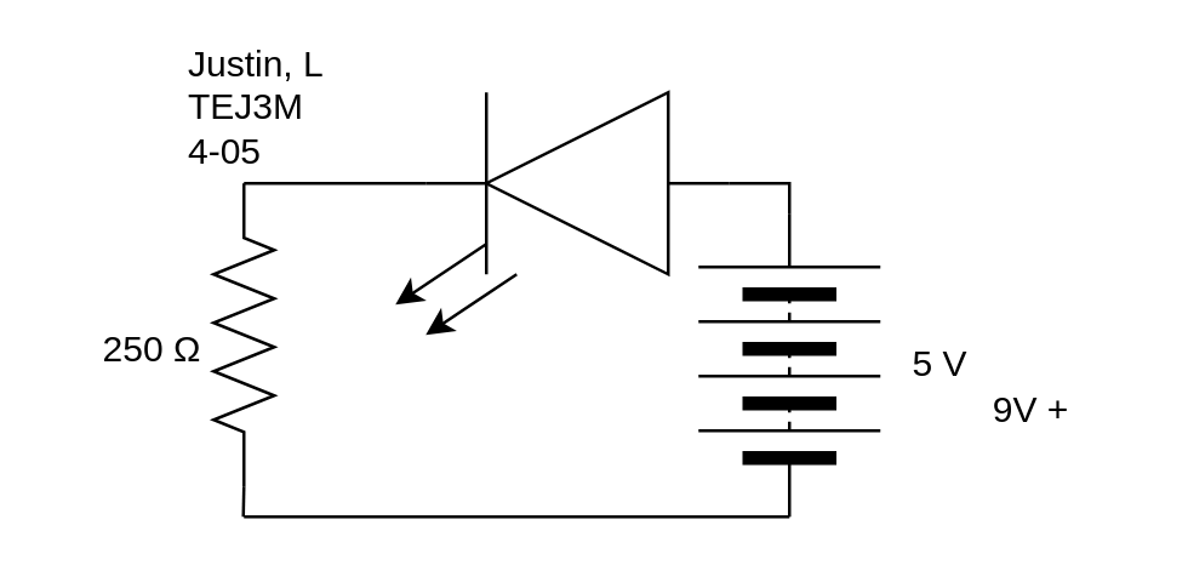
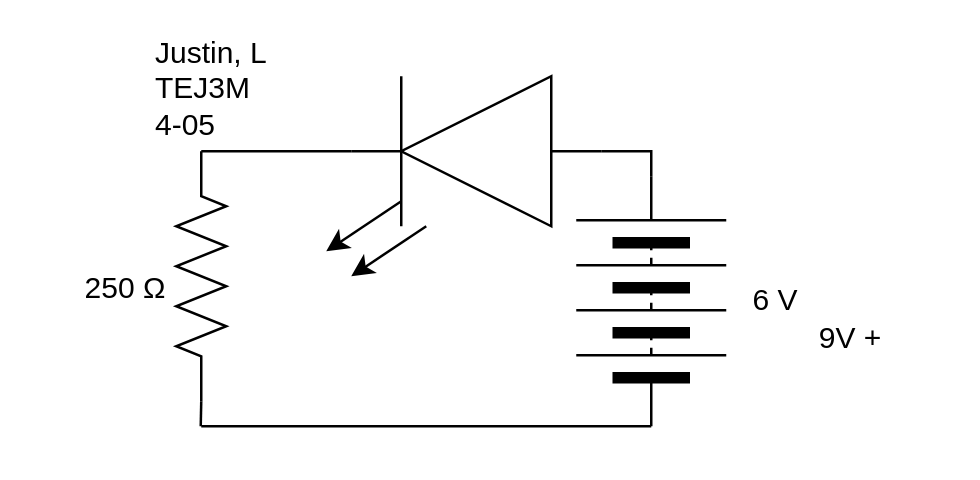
  <mxCell id="0" />
  <mxCell id="1" parent="0" />
  <mxCell id="2" value="9V +" style="text;strokeColor=none;align=center;fillColor=none;html=1;verticalAlign=middle;whiteSpace=wrap;rounded=0;" parent="1" vertex="1"><mxGeometry x="310" y="120" width="60" height="30" as="geometry" /></mxCell>
  <mxCell id="3" style="edgeStyle=none;rounded=0;html=1;entryX=0;entryY=0.5;entryDx=0;entryDy=0;endArrow=none;endFill=0;" edge="1" parent="1" target="9"><mxGeometry relative="1" as="geometry"><mxPoint x="80" y="170" as="sourcePoint" /></mxGeometry></mxCell>
  <mxCell id="4" style="edgeStyle=none;rounded=0;html=1;exitX=0;exitY=0.5;exitDx=0;exitDy=0;exitPerimeter=0;endArrow=none;endFill=0;" edge="1" parent="1" source="5"><mxGeometry relative="1" as="geometry"><mxPoint x="79.793" y="170" as="targetPoint" /></mxGeometry></mxCell>
  <mxCell id="5" value="" style="pointerEvents=1;verticalLabelPosition=bottom;shadow=0;dashed=0;align=center;html=1;verticalAlign=top;shape=mxgraph.electrical.resistors.resistor_2;rotation=-90;" vertex="1" parent="1"><mxGeometry x="30" y="100" width="100" height="20" as="geometry" /></mxCell>
  <mxCell id="6" value="" style="verticalLabelPosition=bottom;shadow=0;dashed=0;align=center;html=1;verticalAlign=top;shape=mxgraph.electrical.logic_gates.buffer2;rotation=-180;" vertex="1" parent="1"><mxGeometry x="140" y="30" width="100" height="60" as="geometry" /></mxCell>
  <mxCell id="7" value="" style="edgeStyle=none;orthogonalLoop=1;jettySize=auto;html=1;endArrow=none;endFill=0;" edge="1" parent="1"><mxGeometry width="80" relative="1" as="geometry"><mxPoint x="160" y="90" as="sourcePoint" /><mxPoint x="160" y="30" as="targetPoint" /><Array as="points" /></mxGeometry></mxCell>
  <mxCell id="8" value="" style="edgeStyle=none;orthogonalLoop=1;jettySize=auto;html=1;endArrow=none;endFill=0;" edge="1" parent="1"><mxGeometry width="80" relative="1" as="geometry"><mxPoint x="140" y="60" as="sourcePoint" /><mxPoint x="80" y="60" as="targetPoint" /><Array as="points" /></mxGeometry></mxCell>
  <mxCell id="9" value="" style="pointerEvents=1;verticalLabelPosition=bottom;shadow=0;dashed=0;align=center;html=1;verticalAlign=top;shape=mxgraph.electrical.miscellaneous.batteryStack;rotation=-90;" vertex="1" parent="1"><mxGeometry x="210" y="90" width="100" height="60" as="geometry" /></mxCell>
  <mxCell id="10" value="" style="edgeStyle=none;orthogonalLoop=1;jettySize=auto;html=1;endArrow=none;endFill=0;exitX=0;exitY=0.5;exitDx=0;exitDy=0;entryX=1;entryY=0.5;entryDx=0;entryDy=0;rounded=0;" edge="1" parent="1" source="6" target="9"><mxGeometry width="80" relative="1" as="geometry"><mxPoint x="200" y="170" as="sourcePoint" /><mxPoint x="280" y="170" as="targetPoint" /><Array as="points"><mxPoint x="260" y="60" /></Array></mxGeometry></mxCell>
- <mxCell id="11" value="5 V" style="text;strokeColor=none;align=center;fillColor=none;html=1;verticalAlign=middle;whiteSpace=wrap;rounded=0;" vertex="1" parent="1"><mxGeometry x="280" y="105" width="60" height="30" as="geometry" /></mxCell>
+ <mxCell id="11" value="6 V" style="text;strokeColor=none;align=center;fillColor=none;html=1;verticalAlign=middle;whiteSpace=wrap;rounded=0;" vertex="1" parent="1"><mxGeometry x="280" y="105" width="60" height="30" as="geometry" /></mxCell>
  <mxCell id="12" value="" style="edgeStyle=none;orthogonalLoop=1;jettySize=auto;html=1;rounded=0;endArrow=classic;endFill=1;" edge="1" parent="1"><mxGeometry width="80" relative="1" as="geometry"><mxPoint x="160" y="80" as="sourcePoint" /><mxPoint x="130" y="100" as="targetPoint" /><Array as="points" /></mxGeometry></mxCell>
  <mxCell id="13" value="" style="edgeStyle=none;orthogonalLoop=1;jettySize=auto;html=1;rounded=0;endArrow=classic;endFill=1;" edge="1" parent="1"><mxGeometry width="80" relative="1" as="geometry"><mxPoint x="170" y="90" as="sourcePoint" /><mxPoint x="140" y="110" as="targetPoint" /><Array as="points" /></mxGeometry></mxCell>
  <mxCell id="14" value="Justin, L&lt;br&gt;TEJ3M&lt;br&gt;4-05" style="text;strokeColor=none;align=left;fillColor=none;html=1;verticalAlign=middle;whiteSpace=wrap;rounded=0;" vertex="1" parent="1"><mxGeometry x="60" y="20" width="60" height="30" as="geometry" /></mxCell>
  <mxCell id="15" value="250 Ω" style="text;strokeColor=none;align=center;fillColor=none;html=1;verticalAlign=middle;whiteSpace=wrap;rounded=0;labelBackgroundColor=none;" vertex="1" parent="1"><mxGeometry x="20" y="100" width="60" height="30" as="geometry" /></mxCell>
